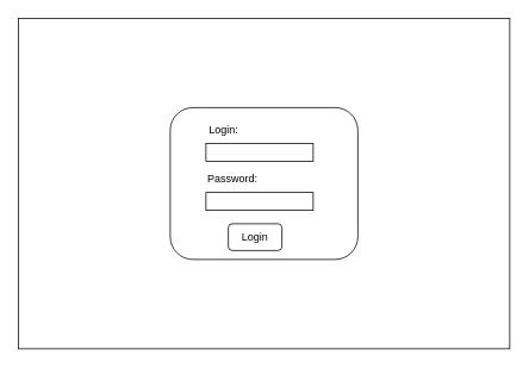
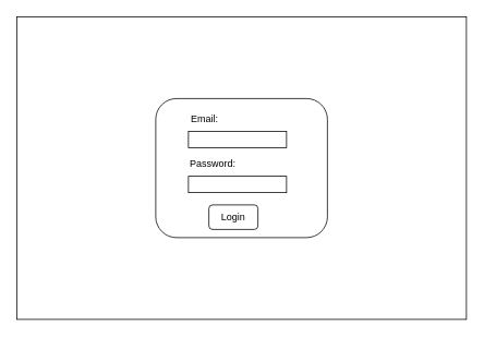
  <mxCell id="0" />
  <mxCell id="1" parent="0" />
  <mxCell id="2" value="" style="rounded=0;whiteSpace=wrap;html=1;" vertex="1" parent="1"><mxGeometry x="20" y="20" width="550" height="370" as="geometry" /></mxCell>
  <mxCell id="3" value="" style="rounded=1;whiteSpace=wrap;html=1;" vertex="1" parent="1"><mxGeometry x="190" y="120" width="210" height="170" as="geometry" /></mxCell>
  <mxCell id="4" value="" style="rounded=0;whiteSpace=wrap;html=1;" vertex="1" parent="1"><mxGeometry x="230" y="160" width="120" height="20" as="geometry" /></mxCell>
  <mxCell id="5" value="" style="rounded=0;whiteSpace=wrap;html=1;" vertex="1" parent="1"><mxGeometry x="230" y="215" width="120" height="20" as="geometry" /></mxCell>
- <mxCell id="6" value="Login:" style="text;html=1;strokeColor=none;fillColor=none;align=center;verticalAlign=middle;whiteSpace=wrap;rounded=0;" vertex="1" parent="1"><mxGeometry x="220" y="130" width="60" height="30" as="geometry" /></mxCell>
+ <mxCell id="6" value="Email:" style="text;html=1;strokeColor=none;fillColor=none;align=center;verticalAlign=middle;whiteSpace=wrap;rounded=0;" vertex="1" parent="1"><mxGeometry x="220" y="130" width="60" height="30" as="geometry" /></mxCell>
  <mxCell id="7" value="Password:" style="text;html=1;strokeColor=none;fillColor=none;align=center;verticalAlign=middle;whiteSpace=wrap;rounded=0;" vertex="1" parent="1"><mxGeometry x="230" y="185" width="60" height="30" as="geometry" /></mxCell>
  <mxCell id="8" value="Login" style="rounded=1;whiteSpace=wrap;html=1;" vertex="1" parent="1"><mxGeometry x="255" y="250" width="60" height="30" as="geometry" /></mxCell>
